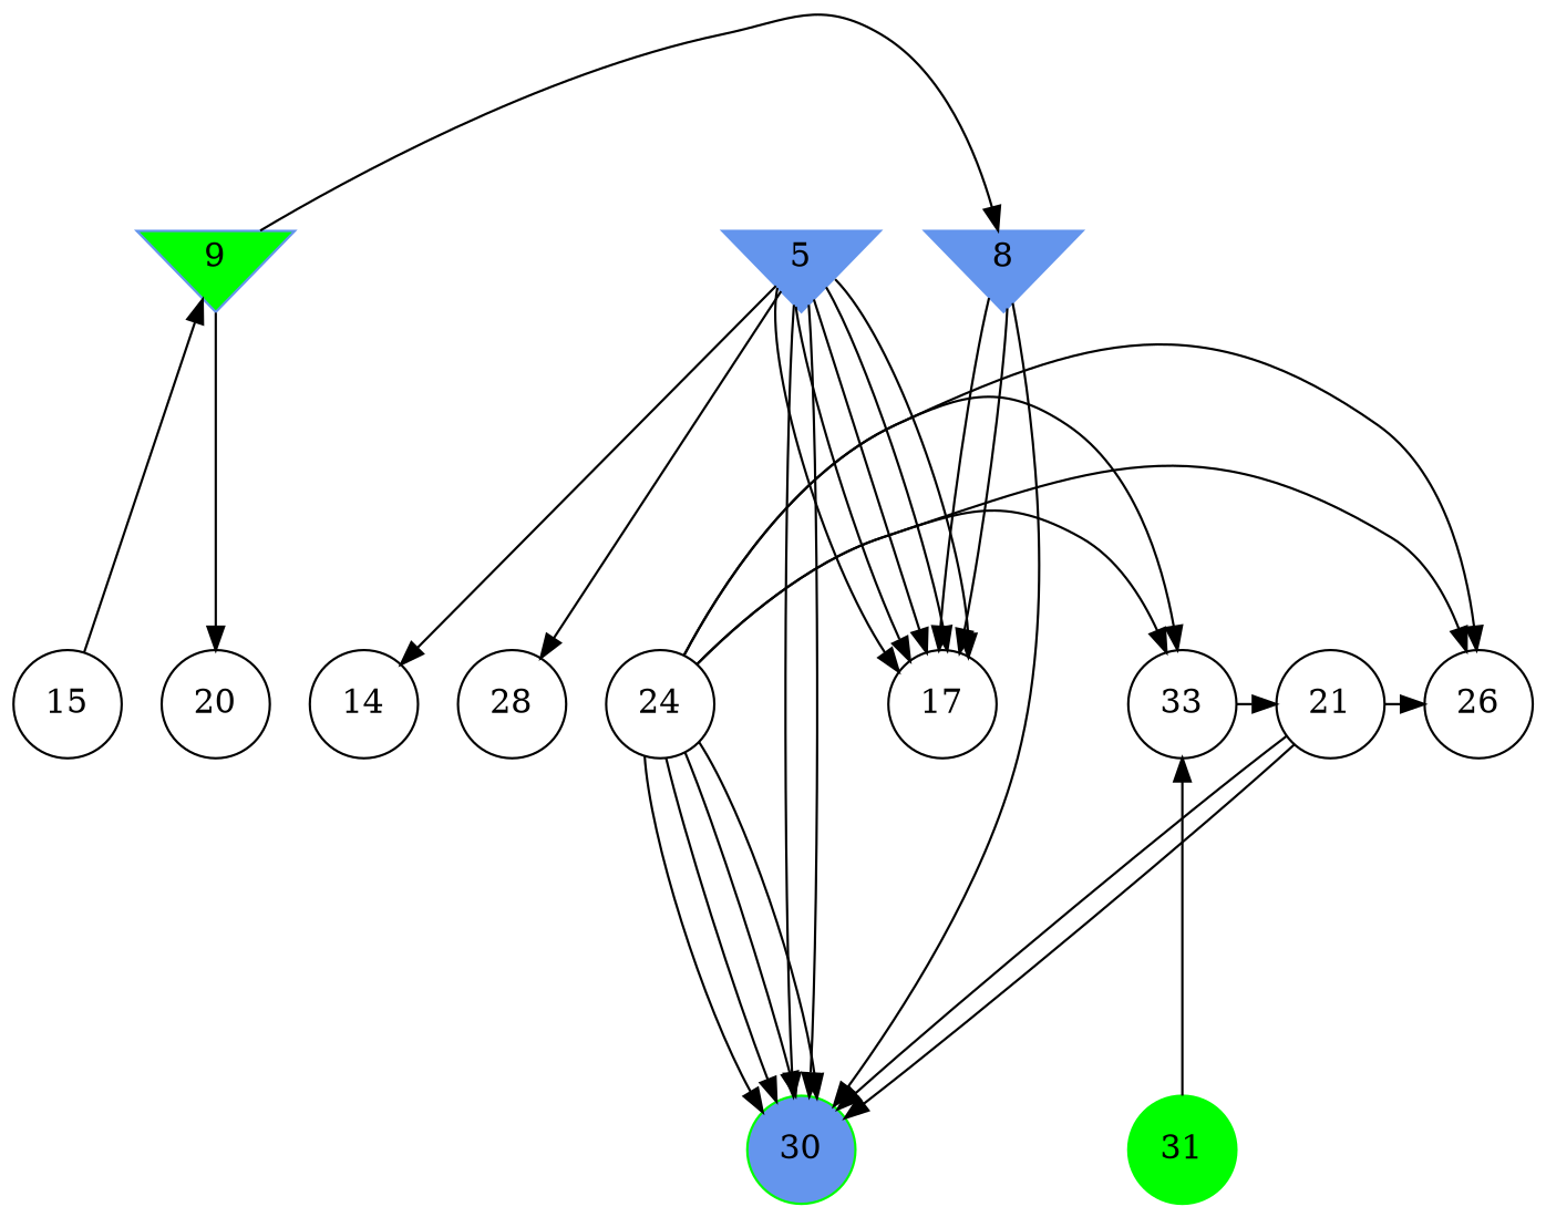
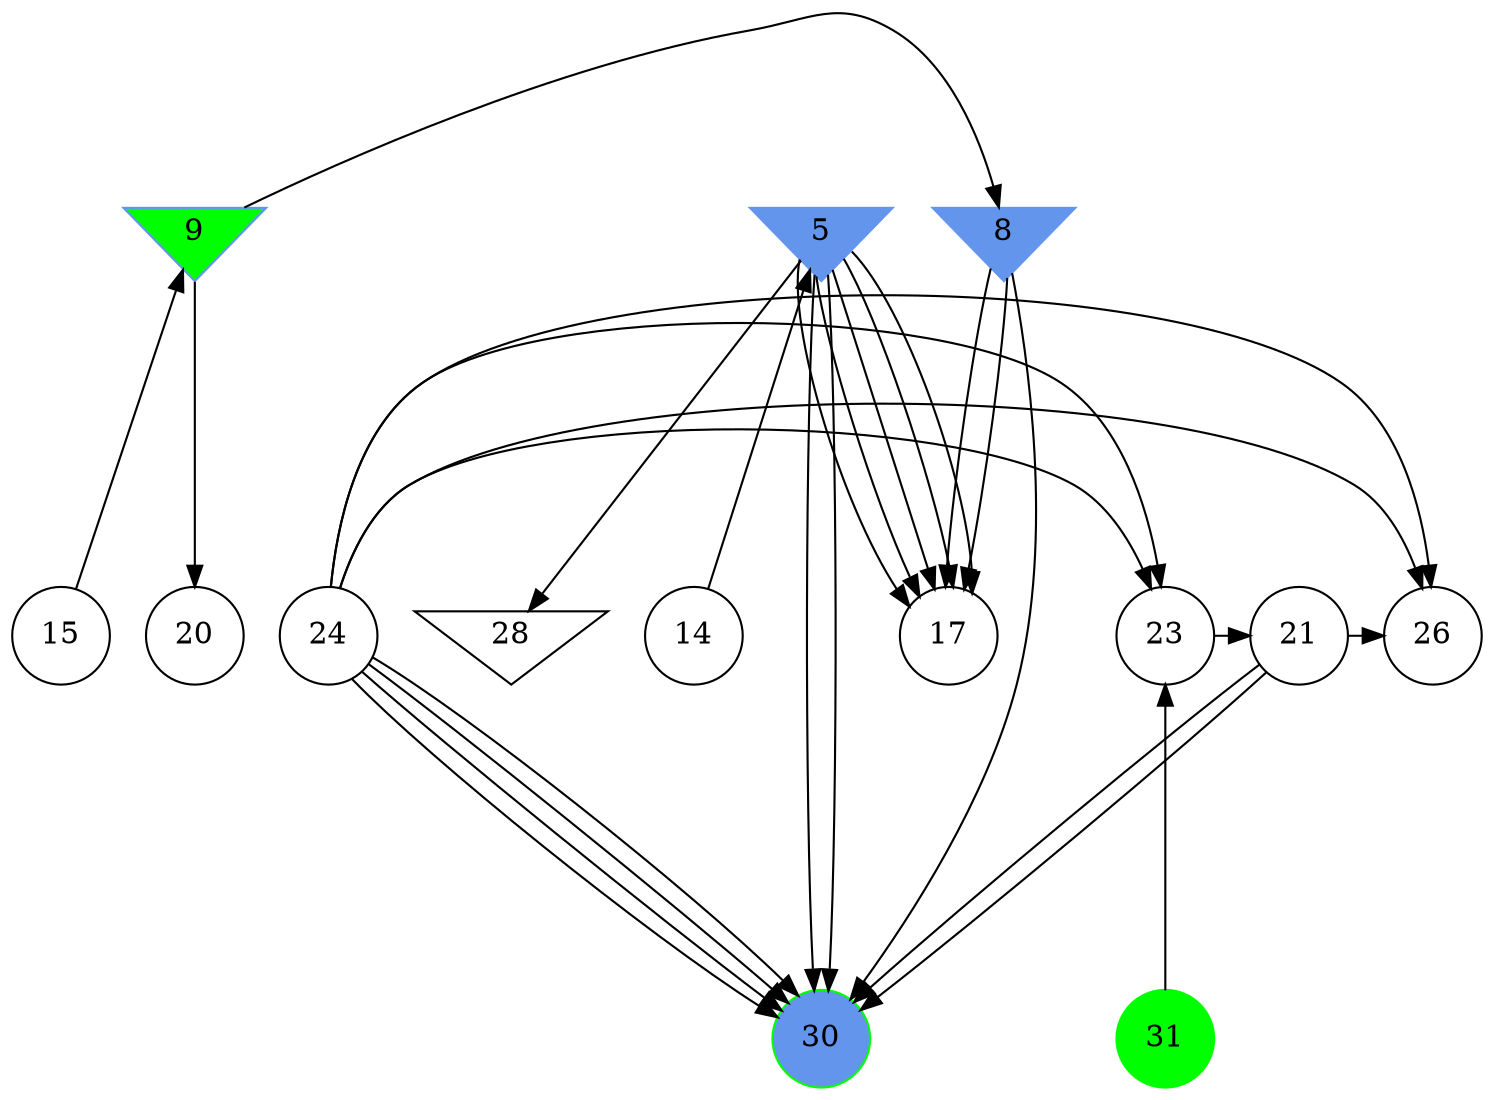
  digraph {
    ranksep=2.0
    node [color=black shape=circle]
    5 [color=cornflowerblue shape=invtriangle style=filled]
    8 [color=cornflowerblue shape=invtriangle style=filled]
    9 [color=cornflowerblue fillcolor=green shape=invtriangle style=filled]
    14
    15
    17
    20
    21
-   23 [label=33]
+   23
    24
    26
-   28
+   28 [shape=invtriangle]
    30 [color=green fillcolor=cornflowerblue style=filled]
    31 [color=green style=filled]
    subgraph sub_1 {
      rank=same
      5
      8
      9
    }
    subgraph sub_2 {
      rank=same
      14
      15
      17
      20
      21
      23
      24
      26
      28
    }
    subgraph sub_3 {
      rank=same
      30
      31
    }
-   5 -> 14
+   14 -> 5
    5 -> 17
    5 -> 17
    5 -> 17
    5 -> 17
    5 -> 17
    5 -> 28
    5 -> 30
    5 -> 30
    8 -> 17
    8 -> 17
    8 -> 30
    9 -> 8
    9 -> 20
    15 -> 9
    21 -> 26
    21 -> 30
    21 -> 30
    23 -> 21
    24 -> 23
    24 -> 23
    24 -> 26
    24 -> 26
    24 -> 30
    24 -> 30
    24 -> 30
    24 -> 30
    31 -> 23
  }
